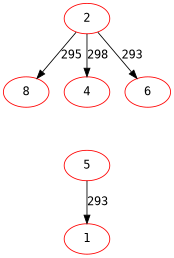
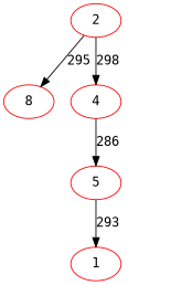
  digraph {
    fontname="DejaVu Sans Mono"
    node [color=red fontname="DejaVu Sans Mono"]
    edge [fontname="DejaVu Sans Mono"]
    n1 [label=8]
    2
    4
-   6
    5
    1
    2 -> n1 [label=295]
    2 -> 4 [label=298]
-   2 -> 6 [label=293]
+   4 -> 5 [label=286]
    5 -> 1 [label=293]
  }
